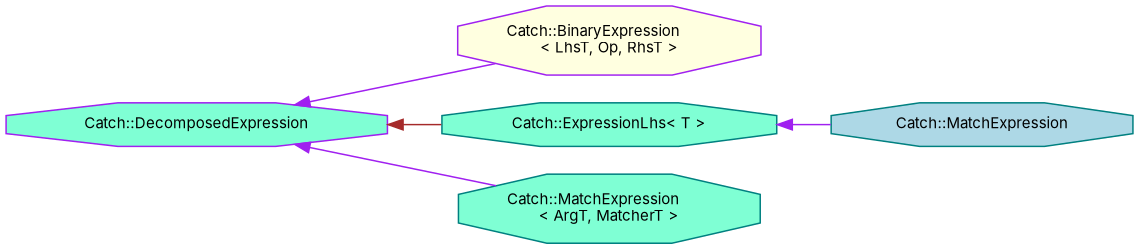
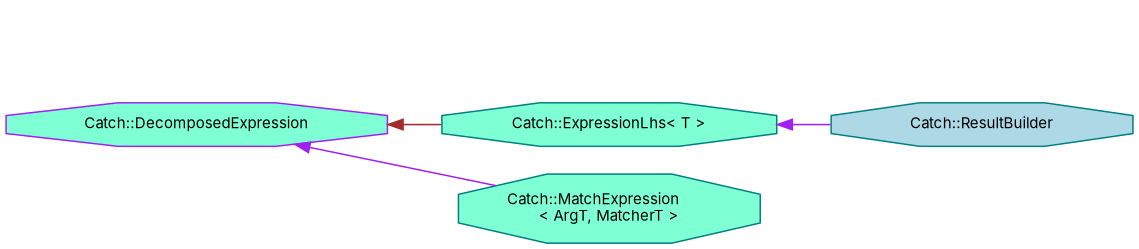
  digraph {
    fontname=Inter
    rankdir=LR
    node [color=teal fillcolor=aquamarine fontname=Inter fontsize=10 shape=octagon style=filled]
    edge [color=purple dir=back fontname=Inter fontsize=10 labelfontname=Helvetica labelfontsize=10 style=solid]
    n1 [color=purple fontcolor=black height=0.2 label="Catch::DecomposedExpression" width=0.4]
-   n2 [color=purple fillcolor=lightyellow height=0.2 label="Catch::BinaryExpression\l\< LhsT, Op, RhsT \>" width=0.4]
    n3 [height=0.2 label="Catch::ExpressionLhs\< T \>" width=0.4]
    n4 [height=0.2 label="Catch::MatchExpression\l\< ArgT, MatcherT \>" width=0.4]
-   n5 [fillcolor=lightblue height=0.2 label="Catch::MatchExpression" width=0.4]
-   n1 -> n2
+   n5 [fillcolor=lightblue height=0.2 label="Catch::ResultBuilder" width=0.4]
    n1 -> n3 [color=brown]
    n1 -> n4
    n3 -> n5
  }
